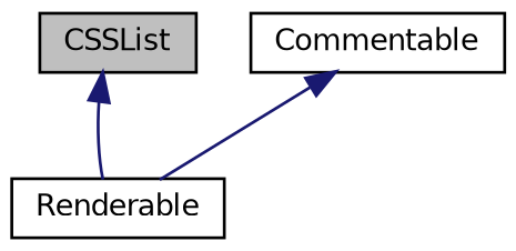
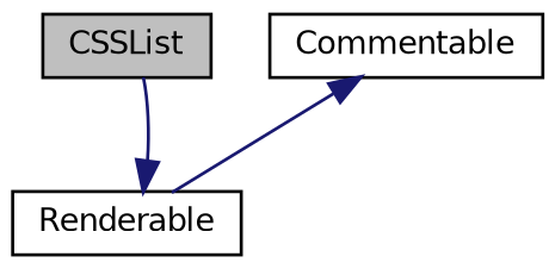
  digraph {
    node [color=black fillcolor=white fontname=Helvetica fontsize=10 shape=record style=filled]
    edge [color=midnightblue dir=back fontname=Helvetica fontsize=10 labelfontname=Helvetica labelfontsize=10 style=solid]
    n1 [fillcolor=grey75 fontcolor=black height=0.2 label=CSSList width=0.4]
    n2 [height=0.2 label=Renderable width=0.4]
    n3 [height=0.2 label=Commentable width=0.4]
-   n1 -> n2
+   n2 -> n1
    n3 -> n2
  }
